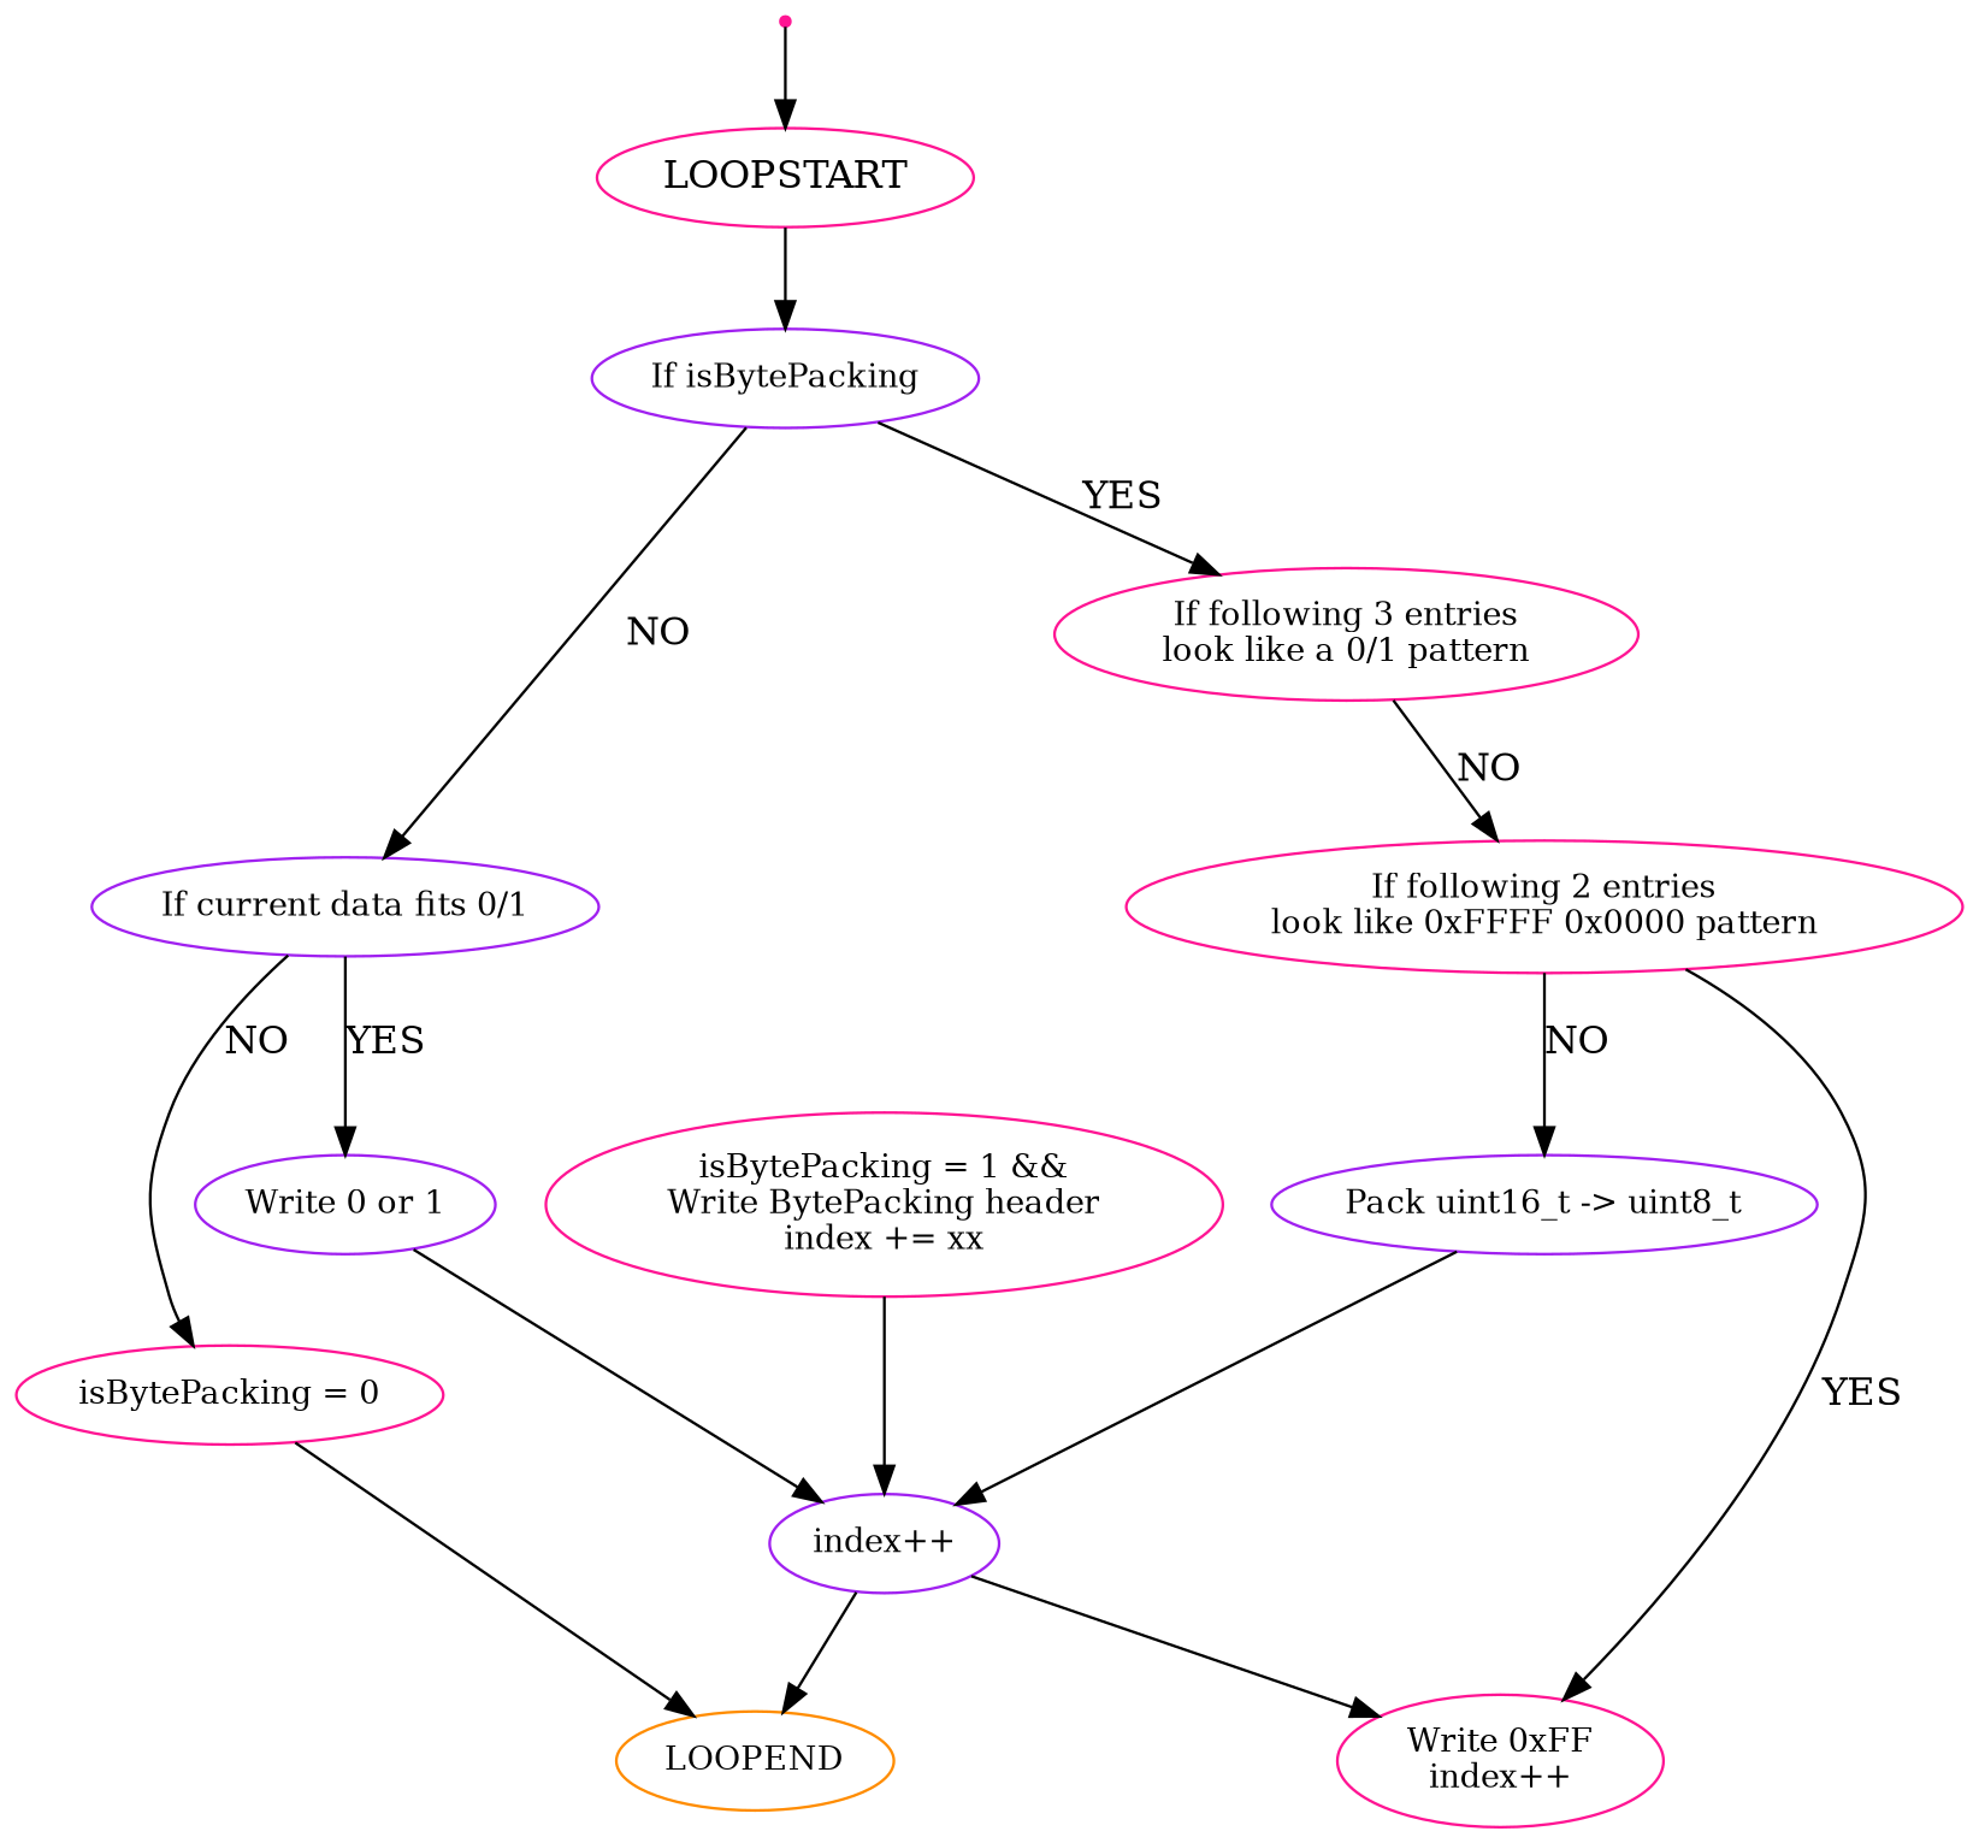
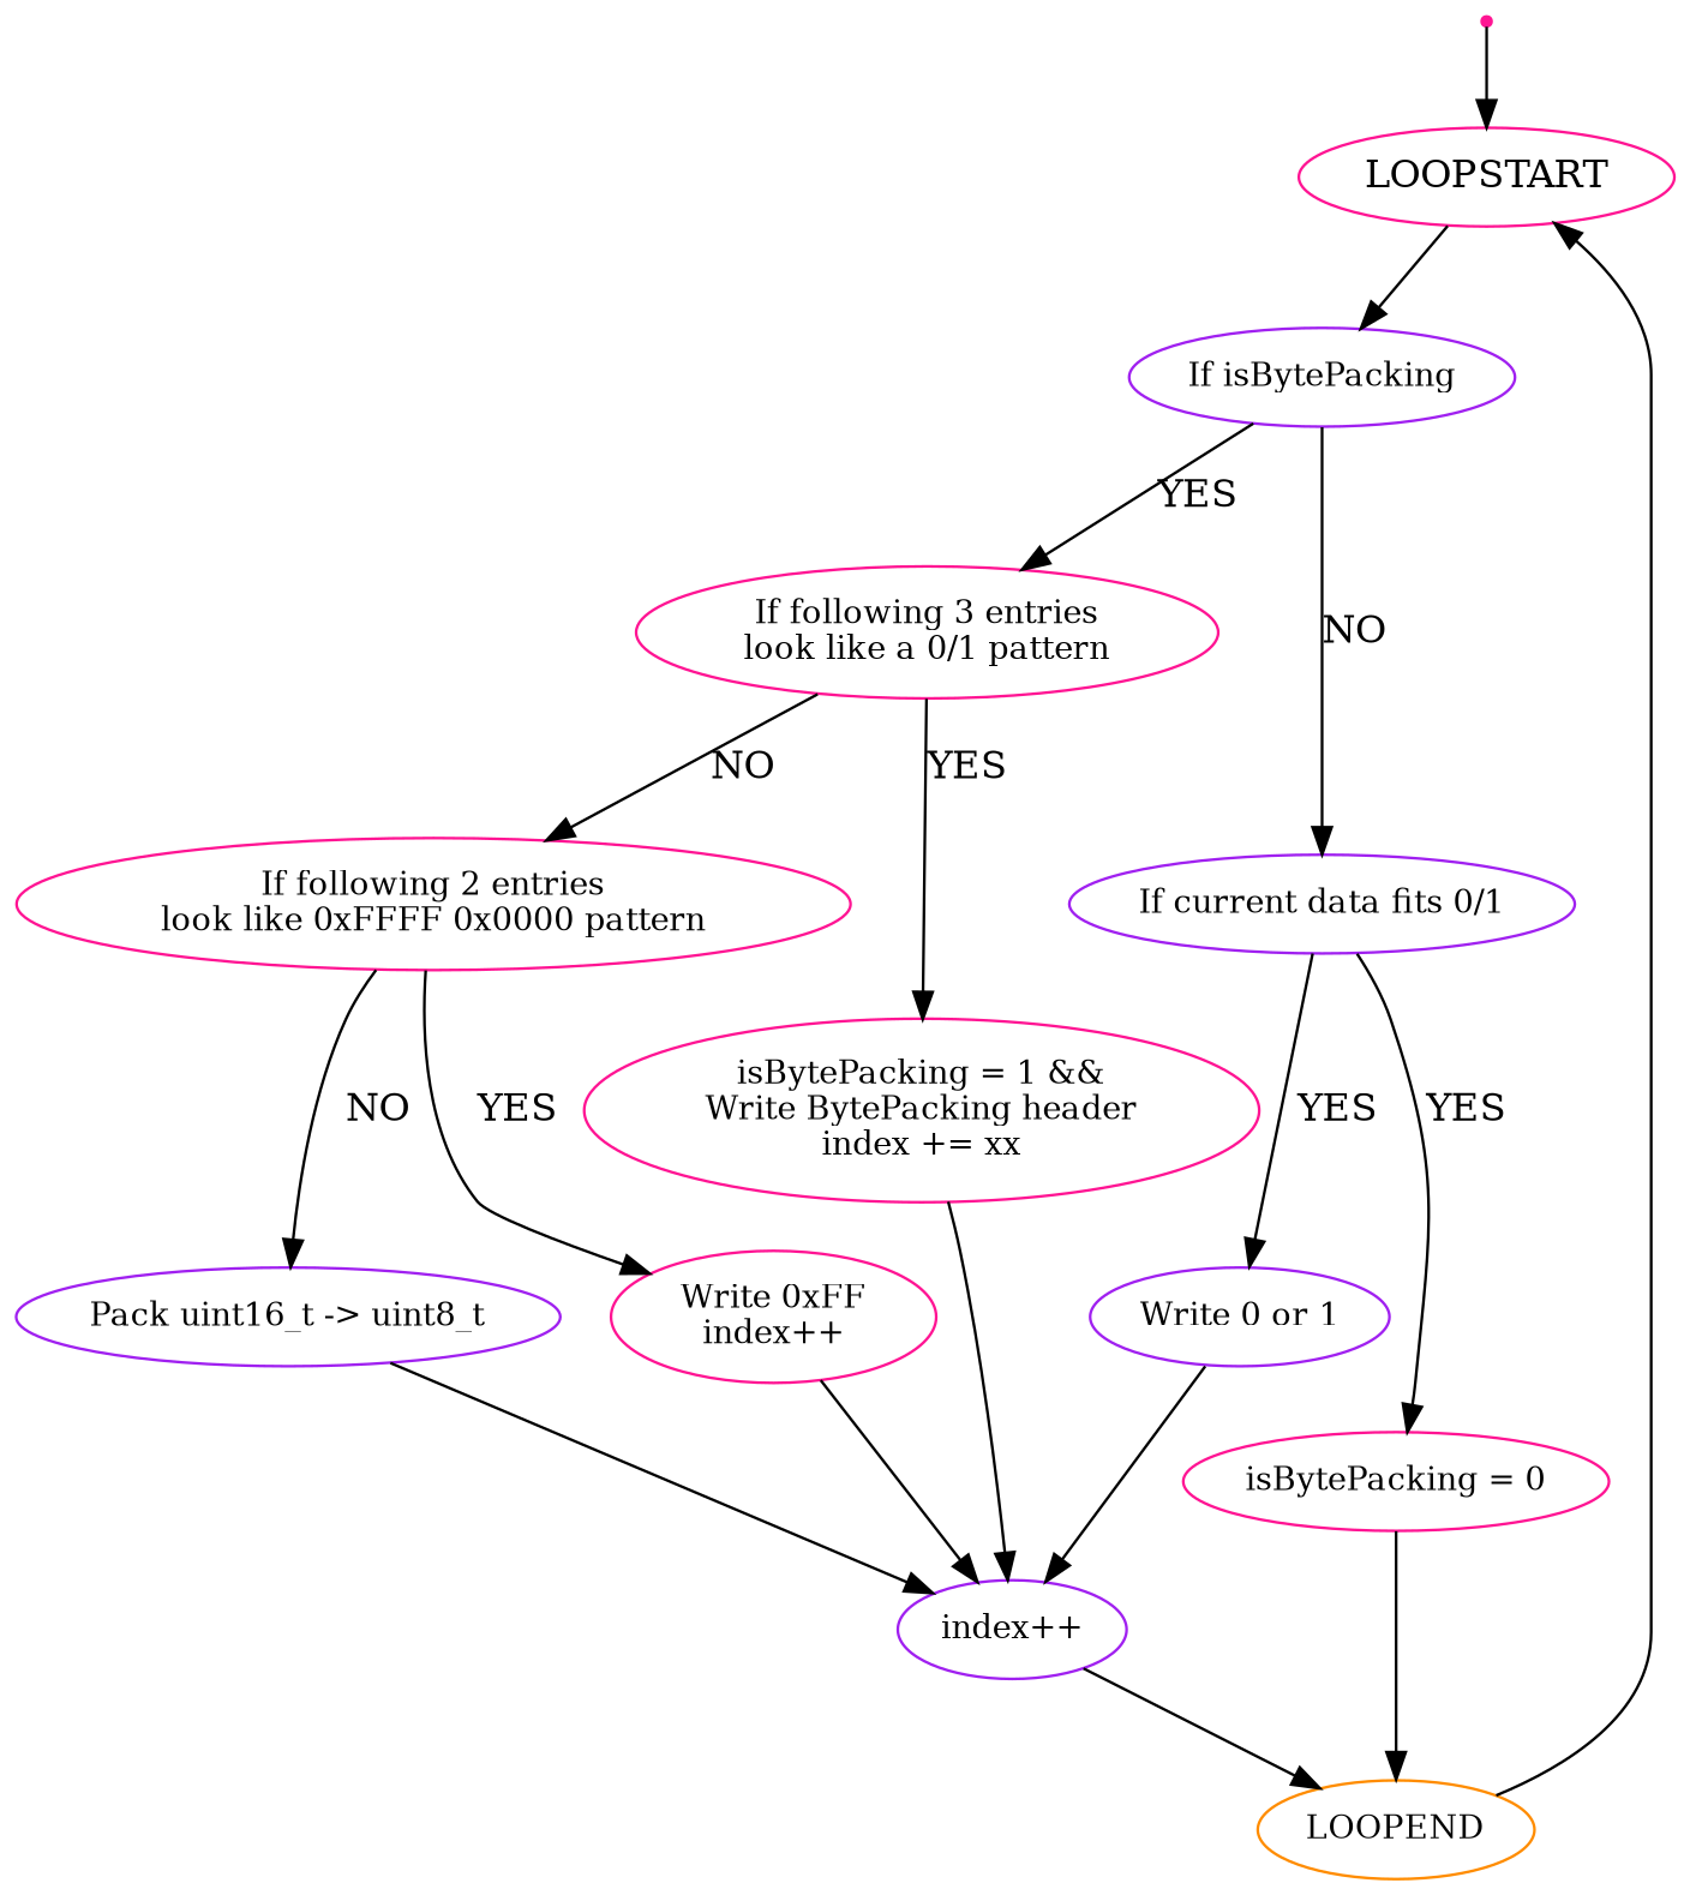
  digraph {
    rankdir=TB
    node [color=deeppink shape=ellipse fontsize=12]
    n1 [fixedsize=false label=START shape=point fontsize=""]
    LOOPSTART [shape="" fontsize=""]
    n3 [color=purple label="If isBytePacking"]
    n4 [color=purple label="If current data fits 0/1"]
    n5 [label="If following 3 entries\nlook like a 0/1 pattern"]
    n6 [color=purple label="Write 0 or 1"]
    n7 [label="isBytePacking = 0"]
    n8 [label="isBytePacking = 1 &&\nWrite BytePacking header\nindex += xx"]
    n9 [label="If following 2 entries\nlook like 0xFFFF 0x0000 pattern"]
    n10 [color=purple label="index++"]
    LOOPEND [color=darkorange]
    n12 [label="Write 0xFF\nindex++"]
    n13 [color=purple label="Pack uint16_t -> uint8_t"]
    n1 -> LOOPSTART
    LOOPSTART -> n3
    n3 -> n4 [label=NO]
    n3 -> n5 [label=YES]
    n4 -> n6 [label=YES]
-   n4 -> n7 [label=NO]
+   n4 -> n7 [label=YES]
+   n5 -> n8 [label=YES]
    n5 -> n9 [label=NO]
    n6 -> n10
    n7 -> LOOPEND
    n8 -> n10
    n9 -> n12 [label=YES]
    n9 -> n13 [label=NO]
    n10 -> LOOPEND
-   n10 -> n12
+   LOOPEND -> LOOPSTART
+   n12 -> n10
    n13 -> n10
  }
